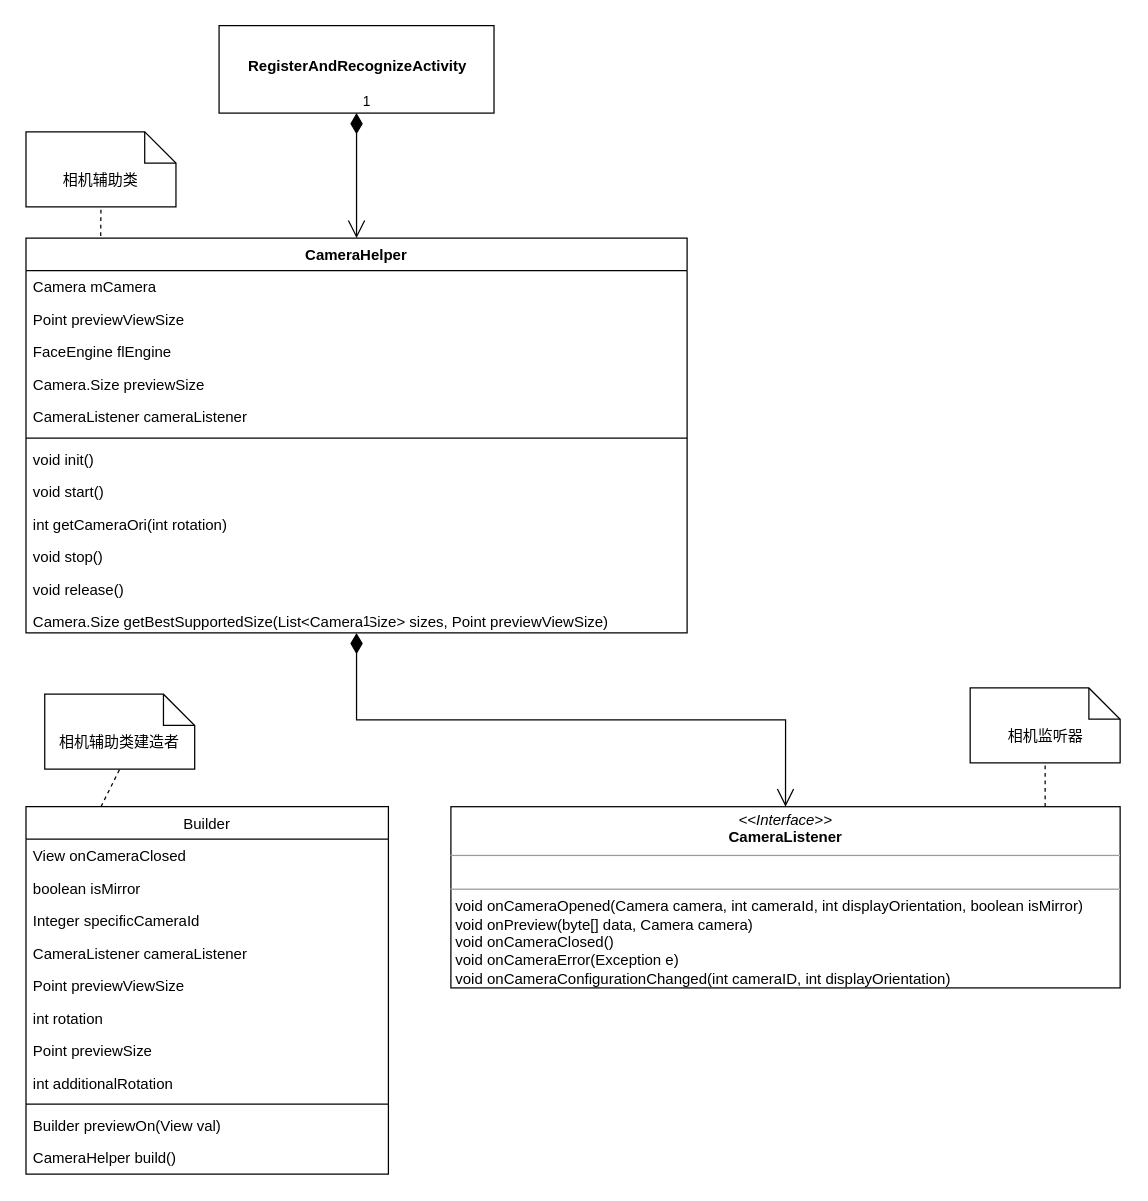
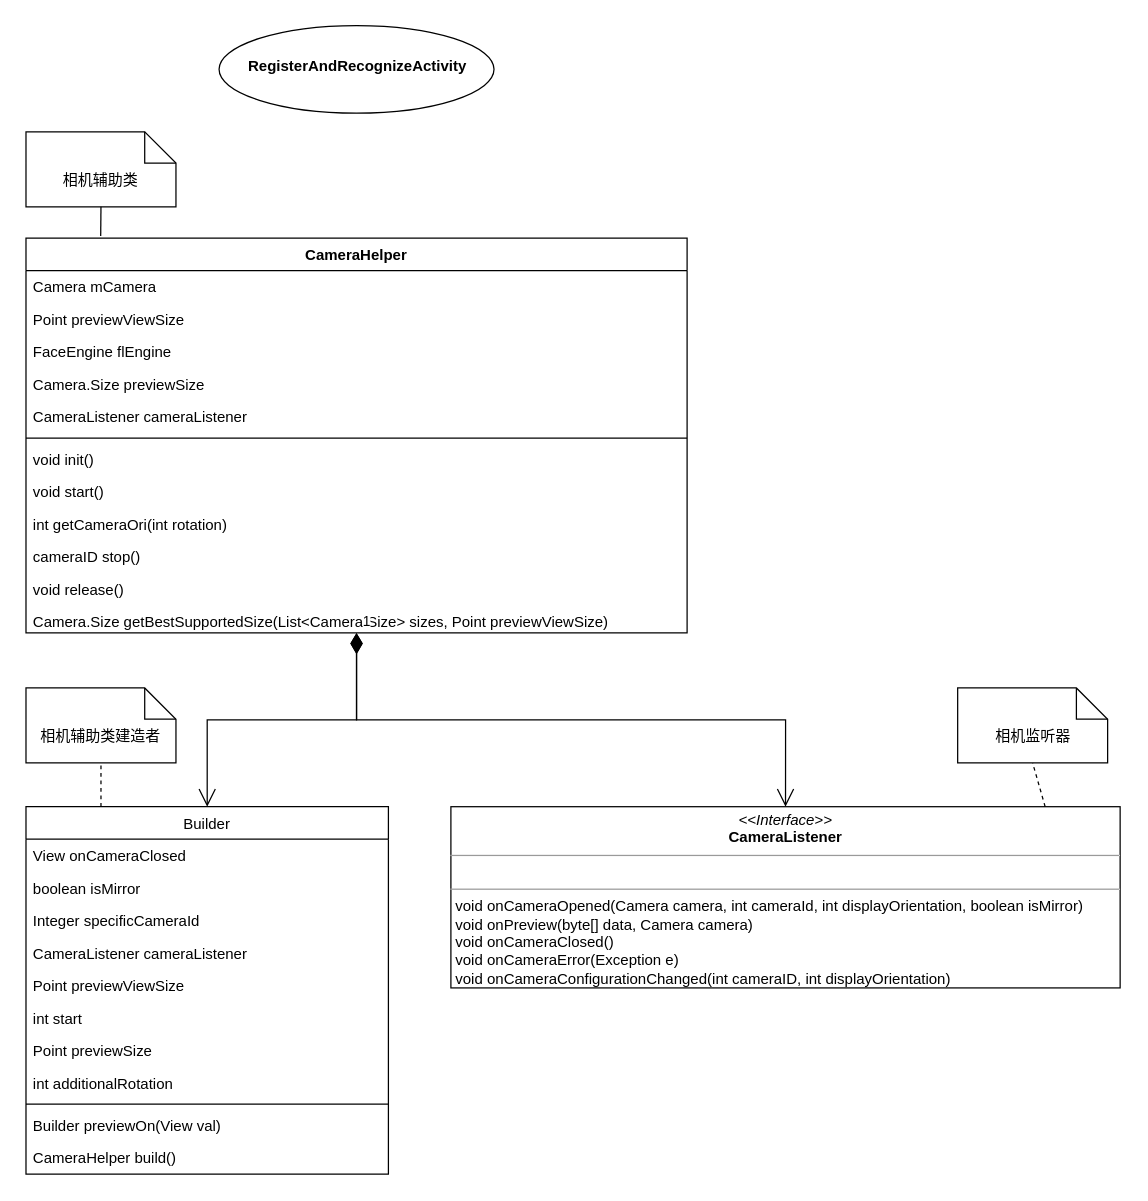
  <mxCell id="0" />
  <mxCell id="1" parent="0" />
- <mxCell id="2" value="&lt;b&gt;RegisterAndRecognizeActivity&lt;/b&gt;&lt;p style=&quot;margin: 4px 0px 0px&quot;&gt;&lt;/p&gt;" style="html=1;" vertex="1" parent="1"><mxGeometry x="174.5" y="20" width="220" height="70" as="geometry" /></mxCell>
+ <mxCell id="2" value="&lt;b&gt;RegisterAndRecognizeActivity&lt;/b&gt;&lt;p style=&quot;margin: 4px 0px 0px&quot;&gt;&lt;/p&gt;" style="ellipse;html=1;" vertex="1" parent="1"><mxGeometry x="174.5" y="20" width="220" height="70" as="geometry" /></mxCell>
  <mxCell id="3" value="CameraHelper" style="swimlane;fontStyle=1;align=center;verticalAlign=top;childLayout=stackLayout;horizontal=1;startSize=26;horizontalStack=0;resizeParent=1;resizeParentMax=0;resizeLast=0;collapsible=1;marginBottom=0;" vertex="1" parent="1"><mxGeometry x="20" y="190" width="529" height="316" as="geometry" /></mxCell>
  <mxCell id="4" value="Camera mCamera" style="text;strokeColor=none;fillColor=none;align=left;verticalAlign=top;spacingLeft=4;spacingRight=4;overflow=hidden;rotatable=0;points=[[0,0.5],[1,0.5]];portConstraint=eastwest;" vertex="1" parent="3"><mxGeometry y="26" width="529" height="26" as="geometry" /></mxCell>
  <mxCell id="5" value="Point previewViewSize" style="text;strokeColor=none;fillColor=none;align=left;verticalAlign=top;spacingLeft=4;spacingRight=4;overflow=hidden;rotatable=0;points=[[0,0.5],[1,0.5]];portConstraint=eastwest;" vertex="1" parent="3"><mxGeometry y="52" width="529" height="26" as="geometry" /></mxCell>
  <mxCell id="6" value="FaceEngine flEngine" style="text;strokeColor=none;fillColor=none;align=left;verticalAlign=top;spacingLeft=4;spacingRight=4;overflow=hidden;rotatable=0;points=[[0,0.5],[1,0.5]];portConstraint=eastwest;" vertex="1" parent="3"><mxGeometry y="78" width="529" height="26" as="geometry" /></mxCell>
  <mxCell id="7" value="Camera.Size previewSize" style="text;strokeColor=none;fillColor=none;align=left;verticalAlign=top;spacingLeft=4;spacingRight=4;overflow=hidden;rotatable=0;points=[[0,0.5],[1,0.5]];portConstraint=eastwest;" vertex="1" parent="3"><mxGeometry y="104" width="529" height="26" as="geometry" /></mxCell>
  <mxCell id="8" value="CameraListener cameraListener" style="text;strokeColor=none;fillColor=none;align=left;verticalAlign=top;spacingLeft=4;spacingRight=4;overflow=hidden;rotatable=0;points=[[0,0.5],[1,0.5]];portConstraint=eastwest;" vertex="1" parent="3"><mxGeometry y="130" width="529" height="26" as="geometry" /></mxCell>
  <mxCell id="9" value="" style="line;strokeWidth=1;fillColor=none;align=left;verticalAlign=middle;spacingTop=-1;spacingLeft=3;spacingRight=3;rotatable=0;labelPosition=right;points=[];portConstraint=eastwest;" vertex="1" parent="3"><mxGeometry y="156" width="529" height="8" as="geometry" /></mxCell>
  <mxCell id="10" value="void init()" style="text;strokeColor=none;fillColor=none;align=left;verticalAlign=top;spacingLeft=4;spacingRight=4;overflow=hidden;rotatable=0;points=[[0,0.5],[1,0.5]];portConstraint=eastwest;" vertex="1" parent="3"><mxGeometry y="164" width="529" height="26" as="geometry" /></mxCell>
  <mxCell id="11" value="void start()" style="text;strokeColor=none;fillColor=none;align=left;verticalAlign=top;spacingLeft=4;spacingRight=4;overflow=hidden;rotatable=0;points=[[0,0.5],[1,0.5]];portConstraint=eastwest;" vertex="1" parent="3"><mxGeometry y="190" width="529" height="26" as="geometry" /></mxCell>
  <mxCell id="12" value="int getCameraOri(int rotation)" style="text;strokeColor=none;fillColor=none;align=left;verticalAlign=top;spacingLeft=4;spacingRight=4;overflow=hidden;rotatable=0;points=[[0,0.5],[1,0.5]];portConstraint=eastwest;" vertex="1" parent="3"><mxGeometry y="216" width="529" height="26" as="geometry" /></mxCell>
- <mxCell id="13" value="void stop()" style="text;strokeColor=none;fillColor=none;align=left;verticalAlign=top;spacingLeft=4;spacingRight=4;overflow=hidden;rotatable=0;points=[[0,0.5],[1,0.5]];portConstraint=eastwest;" vertex="1" parent="3"><mxGeometry y="242" width="529" height="26" as="geometry" /></mxCell>
+ <mxCell id="13" value="cameraID stop()" style="text;strokeColor=none;fillColor=none;align=left;verticalAlign=top;spacingLeft=4;spacingRight=4;overflow=hidden;rotatable=0;points=[[0,0.5],[1,0.5]];portConstraint=eastwest;" vertex="1" parent="3"><mxGeometry y="242" width="529" height="26" as="geometry" /></mxCell>
  <mxCell id="14" value="void release()" style="text;strokeColor=none;fillColor=none;align=left;verticalAlign=top;spacingLeft=4;spacingRight=4;overflow=hidden;rotatable=0;points=[[0,0.5],[1,0.5]];portConstraint=eastwest;" vertex="1" parent="3"><mxGeometry y="268" width="529" height="26" as="geometry" /></mxCell>
  <mxCell id="15" value="Camera.Size getBestSupportedSize(List&lt;Camera.Size&gt; sizes, Point previewViewSize)" style="text;strokeColor=none;fillColor=none;align=left;verticalAlign=top;spacingLeft=4;spacingRight=4;overflow=hidden;rotatable=0;points=[[0,0.5],[1,0.5]];portConstraint=eastwest;" vertex="1" parent="3"><mxGeometry y="294" width="529" height="22" as="geometry" /></mxCell>
  <mxCell id="16" value="相机辅助类" style="shape=note2;boundedLbl=1;whiteSpace=wrap;html=1;size=25;verticalAlign=top;align=center;" vertex="1" parent="1"><mxGeometry x="20" y="105" width="120" height="60" as="geometry" /></mxCell>
- <mxCell id="17" value="1" style="endArrow=open;html=1;endSize=12;startArrow=diamondThin;startSize=14;startFill=1;edgeStyle=orthogonalEdgeStyle;align=left;verticalAlign=bottom;exitX=0.5;exitY=1;exitDx=0;exitDy=0;" edge="1" parent="1" source="2" target="3"><mxGeometry x="-1" y="3" relative="1" as="geometry"><mxPoint x="371" y="70" as="sourcePoint" /><mxPoint x="531" y="70" as="targetPoint" /></mxGeometry></mxCell>
- <mxCell id="18" value="" style="endArrow=none;dashed=1;html=1;entryX=0.5;entryY=1;entryDx=0;entryDy=0;entryPerimeter=0;exitX=0.113;exitY=-0.005;exitDx=0;exitDy=0;exitPerimeter=0;" edge="1" parent="1" source="3" target="16"><mxGeometry width="50" height="50" relative="1" as="geometry"><mxPoint x="-89" y="200" as="sourcePoint" /><mxPoint x="-39" y="150" as="targetPoint" /></mxGeometry></mxCell>
+ <mxCell id="18" value="" style="endArrow=none;dashed=0;html=1;entryX=0.5;entryY=1;entryDx=0;entryDy=0;entryPerimeter=0;exitX=0.113;exitY=-0.005;exitDx=0;exitDy=0;exitPerimeter=0;" edge="1" parent="1" source="3" target="16"><mxGeometry width="50" height="50" relative="1" as="geometry"><mxPoint x="-89" y="200" as="sourcePoint" /><mxPoint x="-39" y="150" as="targetPoint" /></mxGeometry></mxCell>
  <mxCell id="19" value="Builder" style="swimlane;fontStyle=0;childLayout=stackLayout;horizontal=1;startSize=26;fillColor=none;horizontalStack=0;resizeParent=1;resizeParentMax=0;resizeLast=0;collapsible=1;marginBottom=0;" vertex="1" parent="1"><mxGeometry x="20" y="645" width="290" height="294" as="geometry" /></mxCell>
  <mxCell id="20" value="View onCameraClosed" style="text;strokeColor=none;fillColor=none;align=left;verticalAlign=top;spacingLeft=4;spacingRight=4;overflow=hidden;rotatable=0;points=[[0,0.5],[1,0.5]];portConstraint=eastwest;" vertex="1" parent="19"><mxGeometry y="26" width="290" height="26" as="geometry" /></mxCell>
  <mxCell id="21" value="boolean isMirror" style="text;strokeColor=none;fillColor=none;align=left;verticalAlign=top;spacingLeft=4;spacingRight=4;overflow=hidden;rotatable=0;points=[[0,0.5],[1,0.5]];portConstraint=eastwest;" vertex="1" parent="19"><mxGeometry y="52" width="290" height="26" as="geometry" /></mxCell>
  <mxCell id="22" value="Integer specificCameraId" style="text;strokeColor=none;fillColor=none;align=left;verticalAlign=top;spacingLeft=4;spacingRight=4;overflow=hidden;rotatable=0;points=[[0,0.5],[1,0.5]];portConstraint=eastwest;" vertex="1" parent="19"><mxGeometry y="78" width="290" height="26" as="geometry" /></mxCell>
  <mxCell id="23" value="CameraListener cameraListener" style="text;strokeColor=none;fillColor=none;align=left;verticalAlign=top;spacingLeft=4;spacingRight=4;overflow=hidden;rotatable=0;points=[[0,0.5],[1,0.5]];portConstraint=eastwest;" vertex="1" parent="19"><mxGeometry y="104" width="290" height="26" as="geometry" /></mxCell>
  <mxCell id="24" value="Point previewViewSize" style="text;strokeColor=none;fillColor=none;align=left;verticalAlign=top;spacingLeft=4;spacingRight=4;overflow=hidden;rotatable=0;points=[[0,0.5],[1,0.5]];portConstraint=eastwest;" vertex="1" parent="19"><mxGeometry y="130" width="290" height="26" as="geometry" /></mxCell>
- <mxCell id="25" value="int rotation" style="text;strokeColor=none;fillColor=none;align=left;verticalAlign=top;spacingLeft=4;spacingRight=4;overflow=hidden;rotatable=0;points=[[0,0.5],[1,0.5]];portConstraint=eastwest;" vertex="1" parent="19"><mxGeometry y="156" width="290" height="26" as="geometry" /></mxCell>
+ <mxCell id="25" value="int start" style="text;strokeColor=none;fillColor=none;align=left;verticalAlign=top;spacingLeft=4;spacingRight=4;overflow=hidden;rotatable=0;points=[[0,0.5],[1,0.5]];portConstraint=eastwest;" vertex="1" parent="19"><mxGeometry y="156" width="290" height="26" as="geometry" /></mxCell>
  <mxCell id="26" value="Point previewSize" style="text;strokeColor=none;fillColor=none;align=left;verticalAlign=top;spacingLeft=4;spacingRight=4;overflow=hidden;rotatable=0;points=[[0,0.5],[1,0.5]];portConstraint=eastwest;" vertex="1" parent="19"><mxGeometry y="182" width="290" height="26" as="geometry" /></mxCell>
  <mxCell id="27" value="int additionalRotation" style="text;strokeColor=none;fillColor=none;align=left;verticalAlign=top;spacingLeft=4;spacingRight=4;overflow=hidden;rotatable=0;points=[[0,0.5],[1,0.5]];portConstraint=eastwest;" vertex="1" parent="19"><mxGeometry y="208" width="290" height="26" as="geometry" /></mxCell>
  <mxCell id="28" value="" style="line;strokeWidth=1;fillColor=none;align=left;verticalAlign=middle;spacingTop=-1;spacingLeft=3;spacingRight=3;rotatable=0;labelPosition=right;points=[];portConstraint=eastwest;" vertex="1" parent="19"><mxGeometry y="234" width="290" height="8" as="geometry" /></mxCell>
  <mxCell id="29" value="Builder previewOn(View val)" style="text;strokeColor=none;fillColor=none;align=left;verticalAlign=top;spacingLeft=4;spacingRight=4;overflow=hidden;rotatable=0;points=[[0,0.5],[1,0.5]];portConstraint=eastwest;" vertex="1" parent="19"><mxGeometry y="242" width="290" height="26" as="geometry" /></mxCell>
  <mxCell id="30" value="CameraHelper build()" style="text;strokeColor=none;fillColor=none;align=left;verticalAlign=top;spacingLeft=4;spacingRight=4;overflow=hidden;rotatable=0;points=[[0,0.5],[1,0.5]];portConstraint=eastwest;" vertex="1" parent="19"><mxGeometry y="268" width="290" height="26" as="geometry" /></mxCell>
- <mxCell id="31" value="相机辅助类建造者" style="shape=note2;boundedLbl=1;whiteSpace=wrap;html=1;size=25;verticalAlign=top;align=center;" vertex="1" parent="1"><mxGeometry x="35" y="555" width="120" height="60" as="geometry" /></mxCell>
+ <mxCell id="31" value="相机辅助类建造者" style="shape=note2;boundedLbl=1;whiteSpace=wrap;html=1;size=25;verticalAlign=top;align=center;" vertex="1" parent="1"><mxGeometry x="20" y="550" width="120" height="60" as="geometry" /></mxCell>
  <mxCell id="32" value="" style="endArrow=none;dashed=1;html=1;entryX=0.5;entryY=1;entryDx=0;entryDy=0;entryPerimeter=0;" edge="1" parent="1" target="31"><mxGeometry width="50" height="50" relative="1" as="geometry"><mxPoint x="80" y="645" as="sourcePoint" /><mxPoint x="110" y="625" as="targetPoint" /></mxGeometry></mxCell>
+ <mxCell id="33" value="1" style="endArrow=open;html=1;endSize=12;startArrow=diamondThin;startSize=14;startFill=1;edgeStyle=orthogonalEdgeStyle;align=left;verticalAlign=bottom;rounded=0;" edge="1" parent="1" source="3" target="19"><mxGeometry x="-1" y="3" relative="1" as="geometry"><mxPoint x="260" y="540" as="sourcePoint" /><mxPoint x="420" y="540" as="targetPoint" /></mxGeometry></mxCell>
  <mxCell id="34" value="&lt;p style=&quot;margin: 0px ; margin-top: 4px ; text-align: center&quot;&gt;&lt;i&gt;&amp;lt;&amp;lt;Interface&amp;gt;&amp;gt;&lt;/i&gt;&lt;br&gt;&lt;b&gt;CameraListener&lt;/b&gt;&lt;br&gt;&lt;/p&gt;&lt;hr size=&quot;1&quot;&gt;&lt;p style=&quot;margin: 0px ; margin-left: 4px&quot;&gt;&lt;br&gt;&lt;/p&gt;&lt;hr size=&quot;1&quot;&gt;&lt;p style=&quot;margin: 0px ; margin-left: 4px&quot;&gt;void onCameraOpened(Camera camera, int cameraId, int displayOrientation, boolean isMirror)&lt;br&gt;&lt;/p&gt;&lt;p style=&quot;margin: 0px ; margin-left: 4px&quot;&gt;void onPreview(byte[] data, Camera camera)&lt;br&gt;&lt;/p&gt;&lt;p style=&quot;margin: 0px ; margin-left: 4px&quot;&gt;void onCameraClosed()&lt;br&gt;&lt;/p&gt;&lt;p style=&quot;margin: 0px ; margin-left: 4px&quot;&gt;void onCameraError(Exception e)&lt;br&gt;&lt;/p&gt;&lt;p style=&quot;margin: 0px ; margin-left: 4px&quot;&gt;void onCameraConfigurationChanged(int cameraID, int displayOrientation)&lt;br&gt;&lt;/p&gt;" style="verticalAlign=top;align=left;overflow=fill;fontSize=12;fontFamily=Helvetica;html=1;" vertex="1" parent="1"><mxGeometry x="360" y="645" width="535.5" height="145" as="geometry" /></mxCell>
  <mxCell id="35" value="1" style="endArrow=open;html=1;endSize=12;startArrow=diamondThin;startSize=14;startFill=1;edgeStyle=orthogonalEdgeStyle;align=left;verticalAlign=bottom;entryX=0.5;entryY=0;entryDx=0;entryDy=0;rounded=0;" edge="1" parent="1" source="3" target="34"><mxGeometry x="-1" y="3" relative="1" as="geometry"><mxPoint x="330" y="580" as="sourcePoint" /><mxPoint x="490" y="580" as="targetPoint" /></mxGeometry></mxCell>
- <mxCell id="36" value="相机监听器" style="shape=note2;boundedLbl=1;whiteSpace=wrap;html=1;size=25;verticalAlign=top;align=center;" vertex="1" parent="1"><mxGeometry x="775.5" y="550" width="120" height="60" as="geometry" /></mxCell>
+ <mxCell id="36" value="相机监听器" style="shape=note2;boundedLbl=1;whiteSpace=wrap;html=1;size=25;verticalAlign=top;align=center;" vertex="1" parent="1"><mxGeometry x="765.5" y="550" width="120" height="60" as="geometry" /></mxCell>
  <mxCell id="37" value="" style="endArrow=none;dashed=1;html=1;entryX=0.5;entryY=1;entryDx=0;entryDy=0;entryPerimeter=0;" edge="1" target="36" parent="1"><mxGeometry width="50" height="50" relative="1" as="geometry"><mxPoint x="835.5" y="645" as="sourcePoint" /><mxPoint x="865.5" y="625" as="targetPoint" /></mxGeometry></mxCell>
